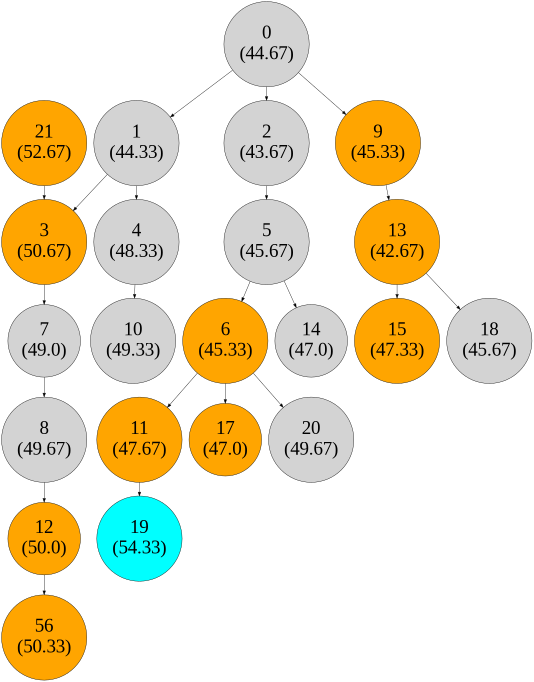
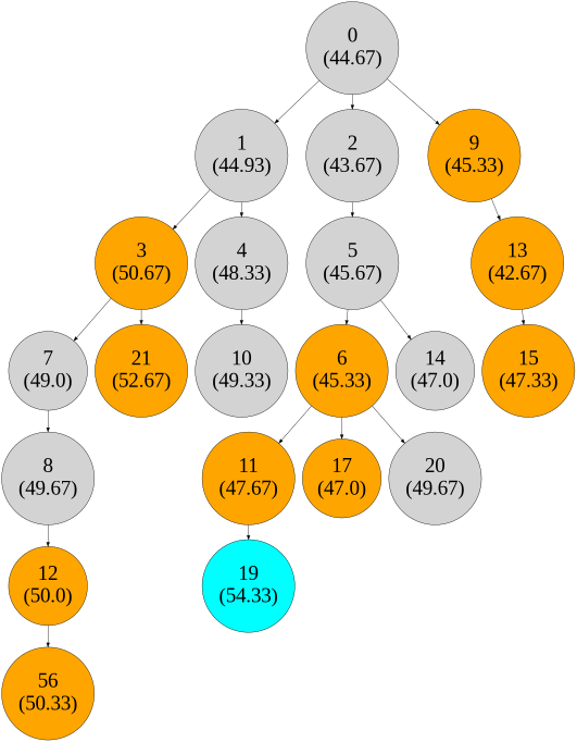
  digraph {
    fontname="Liberation Serif"
    node [fontname="Liberation Serif" fontsize=50 shape=circle style=filled]
    edge [fontname="Liberation Serif"]
    n1 [label="0\n(44.67)"]
-   n2 [label="1\n(44.33)"]
+   n2 [label="1\n(44.93)"]
    n3 [label="2\n(43.67)"]
    n4 [fillcolor=orange fontcolor=black label="9\n(45.33)"]
    n5 [fillcolor=orange fontcolor=black label="3\n(50.67)"]
    n6 [label="4\n(48.33)"]
    n7 [label="5\n(45.67)"]
    n8 [fillcolor=orange fontcolor=black label="13\n(42.67)"]
    n9 [label="7\n(49.0)"]
    n10 [fillcolor=orange fontcolor=black label="21\n(52.67)"]
    n11 [label="10\n(49.33)"]
    n12 [fillcolor=orange fontcolor=black label="6\n(45.33)"]
    n13 [label="14\n(47.0)"]
    n14 [label="8\n(49.67)"]
    n15 [fillcolor=orange fontcolor=black label="11\n(47.67)"]
    n16 [fillcolor=orange fontcolor=black label="17\n(47.0)"]
    n17 [label="20\n(49.67)"]
    n18 [fillcolor=cyan fontcolor=black label="19\n(54.33)"]
    n19 [fillcolor=orange fontcolor=black label="12\n(50.0)"]
    n20 [fillcolor=orange fontcolor=black label="56\n(50.33)"]
    n21 [fillcolor=orange fontcolor=black label="15\n(47.33)"]
-   n22 [label="18\n(45.67)"]
    n1 -> n2
    n1 -> n3
    n1 -> n4
    n2 -> n5
    n2 -> n6
    n3 -> n7
    n4 -> n8
    n5 -> n9
-   n10 -> n5
+   n5 -> n10
    n6 -> n11
    n7 -> n12
    n7 -> n13
    n8 -> n21
-   n8 -> n22
    n9 -> n14
    n12 -> n15
    n12 -> n16
    n12 -> n17
    n14 -> n19
    n15 -> n18
    n19 -> n20
  }
